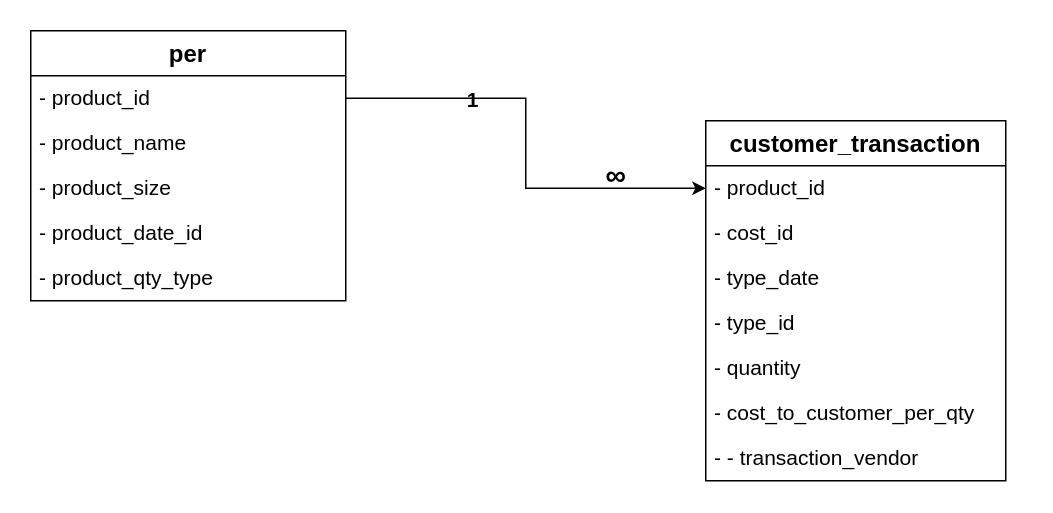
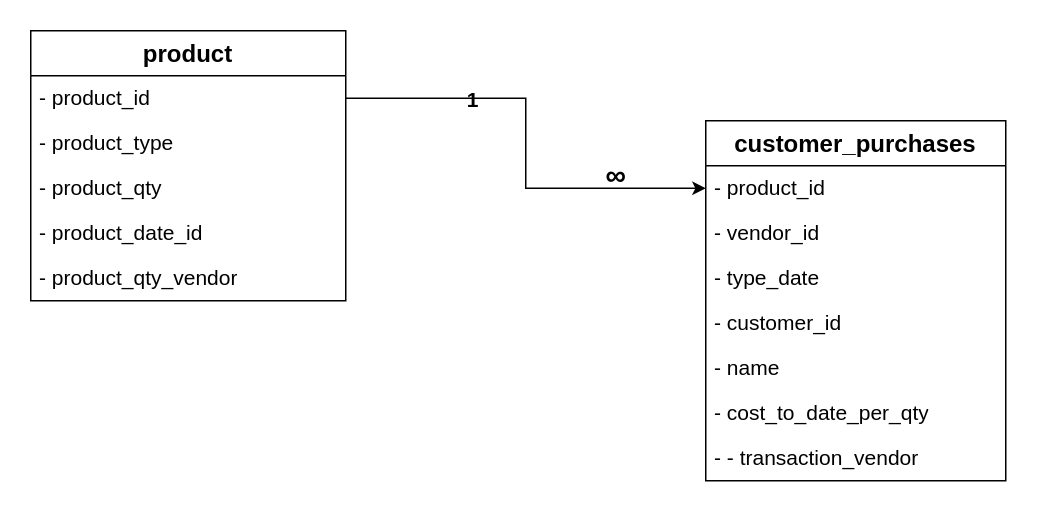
  <mxCell id="0" />
  <mxCell id="1" parent="0" />
  <mxCell id="2" value="&lt;div style=&quot;font-size: 16px;&quot;&gt;&lt;br&gt;&lt;/div&gt;" style="text;html=1;align=center;verticalAlign=middle;whiteSpace=wrap;rounded=0;" vertex="1" parent="1"><mxGeometry x="140" y="33" width="60" height="30" as="geometry" /></mxCell>
  <mxCell id="3" value="&lt;div style=&quot;font-size: 14px; text-align: justify;&quot;&gt;&lt;br&gt;&lt;/div&gt;" style="text;html=1;align=center;verticalAlign=middle;whiteSpace=wrap;rounded=0;" vertex="1" parent="1"><mxGeometry x="460" y="120" width="220" height="30" as="geometry" /></mxCell>
  <mxCell id="4" value="&lt;div style=&quot;font-size: 16px;&quot;&gt;&lt;br&gt;&lt;/div&gt;" style="text;html=1;align=center;verticalAlign=middle;whiteSpace=wrap;rounded=0;" vertex="1" parent="1"><mxGeometry x="540" y="33" width="60" height="30" as="geometry" /></mxCell>
- <mxCell id="5" value="&lt;font style=&quot;font-size: 16px;&quot;&gt;&lt;b&gt;per&lt;/b&gt;&lt;/font&gt;" style="swimlane;fontStyle=0;childLayout=stackLayout;horizontal=1;startSize=30;horizontalStack=0;resizeParent=1;resizeParentMax=0;resizeLast=0;collapsible=1;marginBottom=0;whiteSpace=wrap;html=1;" vertex="1" parent="1"><mxGeometry x="20" y="20" width="210" height="180" as="geometry"><mxRectangle x="110" y="400" width="60" height="30" as="alternateBounds" /></mxGeometry></mxCell>
+ <mxCell id="5" value="&lt;font style=&quot;font-size: 16px;&quot;&gt;&lt;b&gt;product&lt;/b&gt;&lt;/font&gt;" style="swimlane;fontStyle=0;childLayout=stackLayout;horizontal=1;startSize=30;horizontalStack=0;resizeParent=1;resizeParentMax=0;resizeLast=0;collapsible=1;marginBottom=0;whiteSpace=wrap;html=1;" vertex="1" parent="1"><mxGeometry x="20" y="20" width="210" height="180" as="geometry"><mxRectangle x="110" y="400" width="60" height="30" as="alternateBounds" /></mxGeometry></mxCell>
  <mxCell id="6" value="&lt;div style=&quot;font-size: 14px; text-align: justify;&quot;&gt;&lt;span style=&quot;background-color: initial;&quot;&gt;- product_id&lt;/span&gt;&lt;/div&gt;" style="text;strokeColor=none;fillColor=none;align=left;verticalAlign=middle;spacingLeft=4;spacingRight=4;overflow=hidden;points=[[0,0.5],[1,0.5]];portConstraint=eastwest;rotatable=0;whiteSpace=wrap;html=1;" vertex="1" parent="5"><mxGeometry y="30" width="210" height="30" as="geometry" /></mxCell>
- <mxCell id="7" value="&lt;div style=&quot;font-size: 14px; text-align: justify;&quot;&gt;&lt;span style=&quot;background-color: initial;&quot;&gt;- product_name&lt;/span&gt;&lt;/div&gt;" style="text;strokeColor=none;fillColor=none;align=left;verticalAlign=middle;spacingLeft=4;spacingRight=4;overflow=hidden;points=[[0,0.5],[1,0.5]];portConstraint=eastwest;rotatable=0;whiteSpace=wrap;html=1;" vertex="1" parent="5"><mxGeometry y="60" width="210" height="30" as="geometry" /></mxCell>
- <mxCell id="8" value="&lt;div style=&quot;font-size: 14px; text-align: justify;&quot;&gt;&lt;span style=&quot;background-color: initial;&quot;&gt;- product_size&lt;/span&gt;&lt;/div&gt;" style="text;strokeColor=none;fillColor=none;align=left;verticalAlign=middle;spacingLeft=4;spacingRight=4;overflow=hidden;points=[[0,0.5],[1,0.5]];portConstraint=eastwest;rotatable=0;whiteSpace=wrap;html=1;" vertex="1" parent="5"><mxGeometry y="90" width="210" height="30" as="geometry" /></mxCell>
+ <mxCell id="7" value="&lt;div style=&quot;font-size: 14px; text-align: justify;&quot;&gt;&lt;span style=&quot;background-color: initial;&quot;&gt;- product_type&lt;/span&gt;&lt;/div&gt;" style="text;strokeColor=none;fillColor=none;align=left;verticalAlign=middle;spacingLeft=4;spacingRight=4;overflow=hidden;points=[[0,0.5],[1,0.5]];portConstraint=eastwest;rotatable=0;whiteSpace=wrap;html=1;" vertex="1" parent="5"><mxGeometry y="60" width="210" height="30" as="geometry" /></mxCell>
+ <mxCell id="8" value="&lt;div style=&quot;font-size: 14px; text-align: justify;&quot;&gt;&lt;span style=&quot;background-color: initial;&quot;&gt;- product_qty&lt;/span&gt;&lt;/div&gt;" style="text;strokeColor=none;fillColor=none;align=left;verticalAlign=middle;spacingLeft=4;spacingRight=4;overflow=hidden;points=[[0,0.5],[1,0.5]];portConstraint=eastwest;rotatable=0;whiteSpace=wrap;html=1;" vertex="1" parent="5"><mxGeometry y="90" width="210" height="30" as="geometry" /></mxCell>
  <mxCell id="9" value="&lt;div style=&quot;font-size: 14px; text-align: justify;&quot;&gt;&lt;span style=&quot;background-color: initial;&quot;&gt;- product_date_id&lt;/span&gt;&lt;/div&gt;" style="text;strokeColor=none;fillColor=none;align=left;verticalAlign=middle;spacingLeft=4;spacingRight=4;overflow=hidden;points=[[0,0.5],[1,0.5]];portConstraint=eastwest;rotatable=0;whiteSpace=wrap;html=1;" vertex="1" parent="5"><mxGeometry y="120" width="210" height="30" as="geometry" /></mxCell>
- <mxCell id="10" value="&lt;div style=&quot;font-size: 14px; text-align: justify;&quot;&gt;- product_qty_type&lt;br&gt;&lt;/div&gt;" style="text;strokeColor=none;fillColor=none;align=left;verticalAlign=middle;spacingLeft=4;spacingRight=4;overflow=hidden;points=[[0,0.5],[1,0.5]];portConstraint=eastwest;rotatable=0;whiteSpace=wrap;html=1;" vertex="1" parent="5"><mxGeometry y="150" width="210" height="30" as="geometry" /></mxCell>
- <mxCell id="11" value="&lt;div style=&quot;font-size: 16px;&quot;&gt;&lt;b&gt;customer_transaction&lt;/b&gt;&lt;/div&gt;" style="swimlane;fontStyle=0;childLayout=stackLayout;horizontal=1;startSize=30;horizontalStack=0;resizeParent=1;resizeParentMax=0;resizeLast=0;collapsible=1;marginBottom=0;whiteSpace=wrap;html=1;" vertex="1" parent="1"><mxGeometry x="470" y="80" width="200" height="240" as="geometry" /></mxCell>
+ <mxCell id="10" value="&lt;div style=&quot;font-size: 14px; text-align: justify;&quot;&gt;- product_qty_vendor&lt;br&gt;&lt;/div&gt;" style="text;strokeColor=none;fillColor=none;align=left;verticalAlign=middle;spacingLeft=4;spacingRight=4;overflow=hidden;points=[[0,0.5],[1,0.5]];portConstraint=eastwest;rotatable=0;whiteSpace=wrap;html=1;" vertex="1" parent="5"><mxGeometry y="150" width="210" height="30" as="geometry" /></mxCell>
+ <mxCell id="11" value="&lt;div style=&quot;font-size: 16px;&quot;&gt;&lt;b&gt;customer_purchases&lt;/b&gt;&lt;/div&gt;" style="swimlane;fontStyle=0;childLayout=stackLayout;horizontal=1;startSize=30;horizontalStack=0;resizeParent=1;resizeParentMax=0;resizeLast=0;collapsible=1;marginBottom=0;whiteSpace=wrap;html=1;" vertex="1" parent="1"><mxGeometry x="470" y="80" width="200" height="240" as="geometry" /></mxCell>
  <mxCell id="12" value="&lt;div style=&quot;font-size: 14px; text-align: justify;&quot;&gt;- product_id&lt;/div&gt;" style="text;strokeColor=none;fillColor=none;align=left;verticalAlign=middle;spacingLeft=4;spacingRight=4;overflow=hidden;points=[[0,0.5],[1,0.5]];portConstraint=eastwest;rotatable=0;whiteSpace=wrap;html=1;" vertex="1" parent="11"><mxGeometry y="30" width="200" height="30" as="geometry" /></mxCell>
- <mxCell id="13" value="&lt;div style=&quot;font-size: 14px; text-align: justify;&quot;&gt;&lt;span style=&quot;background-color: initial;&quot;&gt;- cost_id&lt;/span&gt;&lt;/div&gt;" style="text;strokeColor=none;fillColor=none;align=left;verticalAlign=middle;spacingLeft=4;spacingRight=4;overflow=hidden;points=[[0,0.5],[1,0.5]];portConstraint=eastwest;rotatable=0;whiteSpace=wrap;html=1;" vertex="1" parent="11"><mxGeometry y="60" width="200" height="30" as="geometry" /></mxCell>
+ <mxCell id="13" value="&lt;div style=&quot;font-size: 14px; text-align: justify;&quot;&gt;&lt;span style=&quot;background-color: initial;&quot;&gt;- vendor_id&lt;/span&gt;&lt;/div&gt;" style="text;strokeColor=none;fillColor=none;align=left;verticalAlign=middle;spacingLeft=4;spacingRight=4;overflow=hidden;points=[[0,0.5],[1,0.5]];portConstraint=eastwest;rotatable=0;whiteSpace=wrap;html=1;" vertex="1" parent="11"><mxGeometry y="60" width="200" height="30" as="geometry" /></mxCell>
  <mxCell id="14" value="&lt;div style=&quot;font-size: 14px; text-align: justify;&quot;&gt;&lt;span style=&quot;background-color: initial;&quot;&gt;- type_date&lt;/span&gt;&lt;/div&gt;" style="text;strokeColor=none;fillColor=none;align=left;verticalAlign=middle;spacingLeft=4;spacingRight=4;overflow=hidden;points=[[0,0.5],[1,0.5]];portConstraint=eastwest;rotatable=0;whiteSpace=wrap;html=1;" vertex="1" parent="11"><mxGeometry y="90" width="200" height="30" as="geometry" /></mxCell>
- <mxCell id="15" value="&lt;div style=&quot;font-size: 14px; text-align: justify;&quot;&gt;&lt;span style=&quot;background-color: initial;&quot;&gt;- type_id&lt;/span&gt;&lt;/div&gt;" style="text;strokeColor=none;fillColor=none;align=left;verticalAlign=middle;spacingLeft=4;spacingRight=4;overflow=hidden;points=[[0,0.5],[1,0.5]];portConstraint=eastwest;rotatable=0;whiteSpace=wrap;html=1;" vertex="1" parent="11"><mxGeometry y="120" width="200" height="30" as="geometry" /></mxCell>
- <mxCell id="16" value="&lt;div style=&quot;font-size: 14px; text-align: justify;&quot;&gt;&lt;span style=&quot;background-color: initial;&quot;&gt;- quantity&lt;/span&gt;&lt;/div&gt;" style="text;strokeColor=none;fillColor=none;align=left;verticalAlign=middle;spacingLeft=4;spacingRight=4;overflow=hidden;points=[[0,0.5],[1,0.5]];portConstraint=eastwest;rotatable=0;whiteSpace=wrap;html=1;" vertex="1" parent="11"><mxGeometry y="150" width="200" height="30" as="geometry" /></mxCell>
- <mxCell id="17" value="&lt;div style=&quot;font-size: 14px; text-align: justify;&quot;&gt;&lt;span style=&quot;background-color: initial;&quot;&gt;- cost_to_customer_per_qty&lt;/span&gt;&lt;/div&gt;" style="text;strokeColor=none;fillColor=none;align=left;verticalAlign=middle;spacingLeft=4;spacingRight=4;overflow=hidden;points=[[0,0.5],[1,0.5]];portConstraint=eastwest;rotatable=0;whiteSpace=wrap;html=1;" vertex="1" parent="11"><mxGeometry y="180" width="200" height="30" as="geometry" /></mxCell>
+ <mxCell id="15" value="&lt;div style=&quot;font-size: 14px; text-align: justify;&quot;&gt;&lt;span style=&quot;background-color: initial;&quot;&gt;- customer_id&lt;/span&gt;&lt;/div&gt;" style="text;strokeColor=none;fillColor=none;align=left;verticalAlign=middle;spacingLeft=4;spacingRight=4;overflow=hidden;points=[[0,0.5],[1,0.5]];portConstraint=eastwest;rotatable=0;whiteSpace=wrap;html=1;" vertex="1" parent="11"><mxGeometry y="120" width="200" height="30" as="geometry" /></mxCell>
+ <mxCell id="16" value="&lt;div style=&quot;font-size: 14px; text-align: justify;&quot;&gt;&lt;span style=&quot;background-color: initial;&quot;&gt;- name&lt;/span&gt;&lt;/div&gt;" style="text;strokeColor=none;fillColor=none;align=left;verticalAlign=middle;spacingLeft=4;spacingRight=4;overflow=hidden;points=[[0,0.5],[1,0.5]];portConstraint=eastwest;rotatable=0;whiteSpace=wrap;html=1;" vertex="1" parent="11"><mxGeometry y="150" width="200" height="30" as="geometry" /></mxCell>
+ <mxCell id="17" value="&lt;div style=&quot;font-size: 14px; text-align: justify;&quot;&gt;&lt;span style=&quot;background-color: initial;&quot;&gt;- cost_to_date_per_qty&lt;/span&gt;&lt;/div&gt;" style="text;strokeColor=none;fillColor=none;align=left;verticalAlign=middle;spacingLeft=4;spacingRight=4;overflow=hidden;points=[[0,0.5],[1,0.5]];portConstraint=eastwest;rotatable=0;whiteSpace=wrap;html=1;" vertex="1" parent="11"><mxGeometry y="180" width="200" height="30" as="geometry" /></mxCell>
  <mxCell id="18" value="&lt;div style=&quot;font-size: 14px; text-align: justify;&quot;&gt;&lt;span style=&quot;background-color: initial;&quot;&gt;-&amp;nbsp;&lt;/span&gt;&lt;span style=&quot;background-color: initial;&quot;&gt;- transaction_vendor&lt;/span&gt;&lt;/div&gt;" style="text;strokeColor=none;fillColor=none;align=left;verticalAlign=middle;spacingLeft=4;spacingRight=4;overflow=hidden;points=[[0,0.5],[1,0.5]];portConstraint=eastwest;rotatable=0;whiteSpace=wrap;html=1;" vertex="1" parent="11"><mxGeometry y="210" width="200" height="30" as="geometry" /></mxCell>
  <mxCell id="19" style="edgeStyle=orthogonalEdgeStyle;rounded=0;orthogonalLoop=1;jettySize=auto;html=1;entryX=0;entryY=0.5;entryDx=0;entryDy=0;" edge="1" parent="1" source="6" target="12"><mxGeometry relative="1" as="geometry" /></mxCell>
  <mxCell id="20" value="&lt;font style=&quot;font-size: 14px;&quot;&gt;&lt;b&gt;1&lt;/b&gt;&lt;/font&gt;" style="text;html=1;align=center;verticalAlign=middle;whiteSpace=wrap;rounded=0;" vertex="1" parent="1"><mxGeometry x="285" y="51" width="60" height="30" as="geometry" /></mxCell>
  <mxCell id="21" value="&lt;p style=&quot;margin-left:42.55pt;text-align:justify&quot; class=&quot;MsoNormal&quot;&gt;&lt;span style=&quot;line-height: 107%;&quot;&gt;&lt;b style=&quot;&quot;&gt;&lt;font style=&quot;font-size: 19px;&quot;&gt;∞&lt;/font&gt;&lt;/b&gt;&lt;/span&gt;&lt;span style=&quot;font-size:14.0pt;&lt;br/&gt;line-height:107%&quot;&gt;&lt;/span&gt;&lt;/p&gt;" style="text;html=1;align=center;verticalAlign=middle;whiteSpace=wrap;rounded=0;" vertex="1" parent="1"><mxGeometry x="352" y="102" width="60" height="30" as="geometry" /></mxCell>
